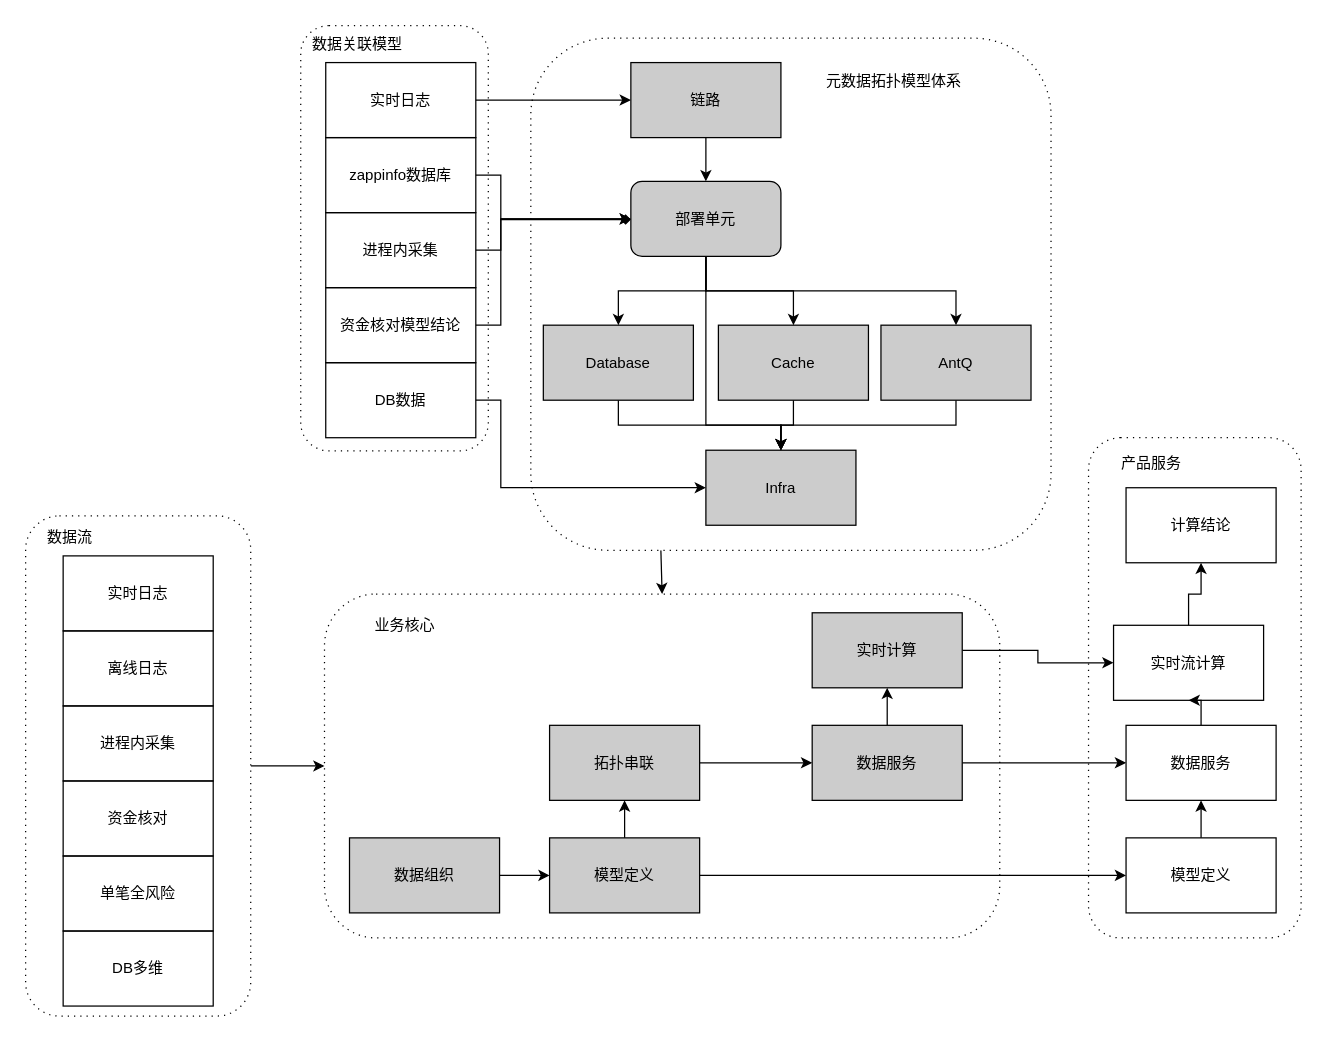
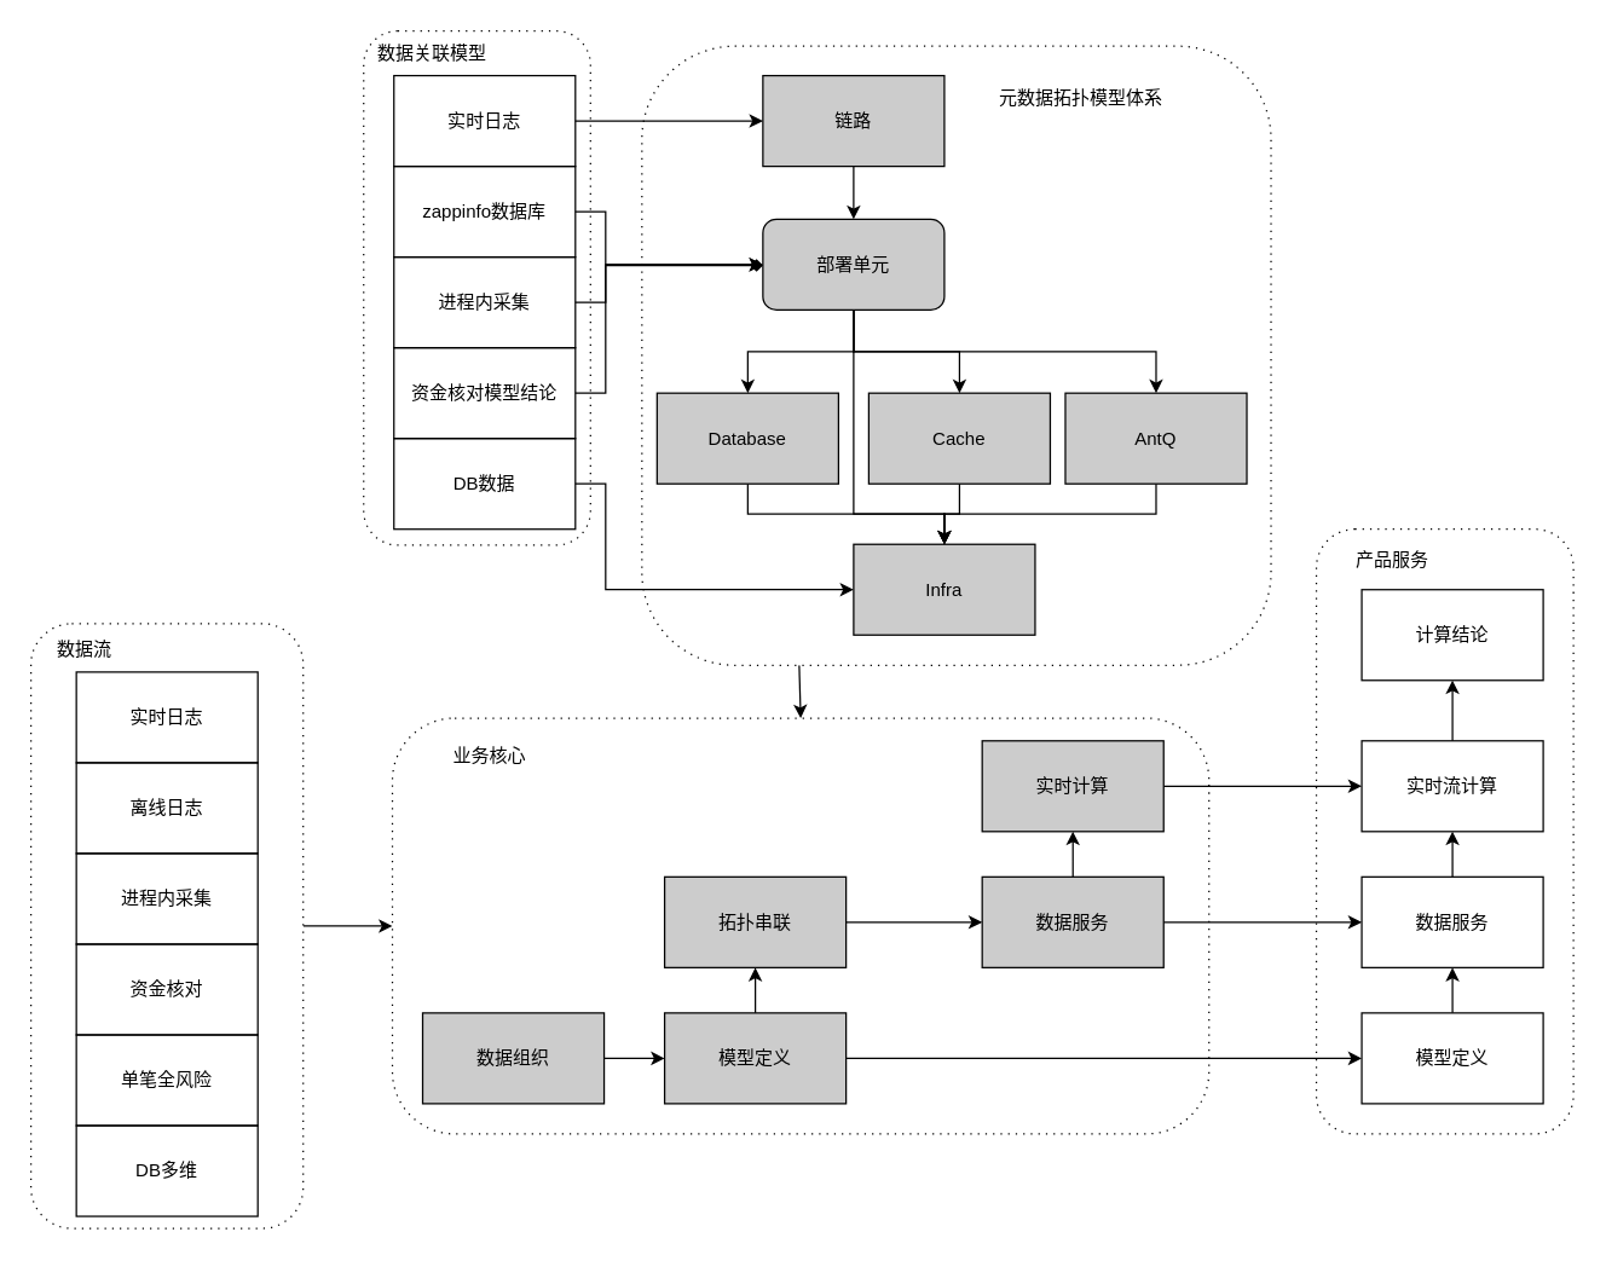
  <mxCell id="0" />
  <mxCell id="1" parent="0" />
  <mxCell id="2" value="" style="shape=ext;rounded=1;html=1;whiteSpace=wrap;dashed=1;dashPattern=1 4;" vertex="1" parent="1"><mxGeometry x="240" y="20" width="150" height="340" as="geometry" /></mxCell>
  <mxCell id="3" value="" style="shape=ext;rounded=1;html=1;whiteSpace=wrap;dashed=1;dashPattern=1 4;" parent="1" vertex="1"><mxGeometry x="870" y="349.5" width="170" height="400" as="geometry" /></mxCell>
  <mxCell id="4" value="" style="shape=ext;rounded=1;html=1;whiteSpace=wrap;dashed=1;dashPattern=1 4;" parent="1" vertex="1"><mxGeometry x="259" y="474.5" width="540" height="275" as="geometry" /></mxCell>
  <mxCell id="5" style="edgeStyle=orthogonalEdgeStyle;rounded=0;orthogonalLoop=1;jettySize=auto;html=1;exitX=1;exitY=0.5;exitDx=0;exitDy=0;entryX=0;entryY=0.5;entryDx=0;entryDy=0;" parent="1" source="6" target="4" edge="1"><mxGeometry relative="1" as="geometry" /></mxCell>
  <mxCell id="6" value="" style="shape=ext;rounded=1;html=1;whiteSpace=wrap;dashed=1;dashPattern=1 4;" parent="1" vertex="1"><mxGeometry x="20" y="412" width="180" height="400" as="geometry" /></mxCell>
  <mxCell id="7" style="rounded=0;orthogonalLoop=1;jettySize=auto;html=1;exitX=0.25;exitY=1;exitDx=0;exitDy=0;entryX=0.5;entryY=0;entryDx=0;entryDy=0;" parent="1" source="8" target="4" edge="1"><mxGeometry relative="1" as="geometry"><mxPoint x="574" y="449.5" as="targetPoint" /><mxPoint x="478" y="439" as="sourcePoint" /></mxGeometry></mxCell>
  <mxCell id="8" value="" style="shape=ext;rounded=1;html=1;whiteSpace=wrap;dashed=1;dashPattern=1 4;" parent="1" vertex="1"><mxGeometry x="424" y="30" width="416" height="409.5" as="geometry" /></mxCell>
  <mxCell id="9" style="edgeStyle=none;rounded=0;orthogonalLoop=1;jettySize=auto;html=1;exitX=0.5;exitY=0;exitDx=0;exitDy=0;entryX=0.5;entryY=1;entryDx=0;entryDy=0;fillColor=#CCCCCC;" parent="1" source="11" target="32" edge="1"><mxGeometry relative="1" as="geometry"><mxPoint x="499" y="649.5" as="sourcePoint" /></mxGeometry></mxCell>
  <mxCell id="10" value="" style="edgeStyle=orthogonalEdgeStyle;rounded=0;orthogonalLoop=1;jettySize=auto;html=1;" parent="1" source="11" target="45" edge="1"><mxGeometry relative="1" as="geometry" /></mxCell>
  <mxCell id="11" value="模型定义" style="rounded=0;whiteSpace=wrap;html=1;fillColor=#CCCCCC;" parent="1" vertex="1"><mxGeometry x="439" y="669.5" width="120" height="60" as="geometry" /></mxCell>
  <mxCell id="12" style="rounded=0;orthogonalLoop=1;jettySize=auto;html=1;exitX=0.5;exitY=1;exitDx=0;exitDy=0;fillColor=#CCCCCC;entryX=0.5;entryY=0;entryDx=0;entryDy=0;edgeStyle=orthogonalEdgeStyle;" parent="1" source="13" target="28" edge="1"><mxGeometry relative="1" as="geometry" /></mxCell>
  <mxCell id="13" value="链路" style="rounded=0;whiteSpace=wrap;html=1;fillColor=#CCCCCC;" parent="1" vertex="1"><mxGeometry x="504" y="49.5" width="120" height="60" as="geometry" /></mxCell>
  <mxCell id="14" value="离线日志" style="rounded=0;whiteSpace=wrap;html=1;fillColor=none;" parent="1" vertex="1"><mxGeometry x="50" y="504" width="120" height="60" as="geometry" /></mxCell>
  <mxCell id="15" value="资金核对" style="rounded=0;whiteSpace=wrap;html=1;fillColor=none;" parent="1" vertex="1"><mxGeometry x="50" y="624" width="120" height="60" as="geometry" /></mxCell>
  <mxCell id="16" value="单笔全风险" style="rounded=0;whiteSpace=wrap;html=1;fillColor=none;" parent="1" vertex="1"><mxGeometry x="50" y="684" width="120" height="60" as="geometry" /></mxCell>
  <mxCell id="17" style="rounded=0;orthogonalLoop=1;jettySize=auto;html=1;exitX=0.5;exitY=1;exitDx=0;exitDy=0;entryX=0.5;entryY=0;entryDx=0;entryDy=0;fillColor=#CCCCCC;edgeStyle=orthogonalEdgeStyle;" parent="1" source="18" target="23" edge="1"><mxGeometry relative="1" as="geometry" /></mxCell>
  <mxCell id="18" value="Database" style="rounded=0;whiteSpace=wrap;html=1;fillColor=#CCCCCC;" parent="1" vertex="1"><mxGeometry x="434" y="259.5" width="120" height="60" as="geometry" /></mxCell>
  <mxCell id="19" style="rounded=0;orthogonalLoop=1;jettySize=auto;html=1;exitX=0.5;exitY=1;exitDx=0;exitDy=0;entryX=0.5;entryY=0;entryDx=0;entryDy=0;fillColor=#CCCCCC;edgeStyle=orthogonalEdgeStyle;" parent="1" source="20" target="23" edge="1"><mxGeometry relative="1" as="geometry" /></mxCell>
  <mxCell id="20" value="Cache" style="rounded=0;whiteSpace=wrap;html=1;fillColor=#CCCCCC;" parent="1" vertex="1"><mxGeometry x="574" y="259.5" width="120" height="60" as="geometry" /></mxCell>
  <mxCell id="21" style="rounded=0;orthogonalLoop=1;jettySize=auto;html=1;exitX=0.5;exitY=1;exitDx=0;exitDy=0;entryX=0.5;entryY=0;entryDx=0;entryDy=0;fillColor=#CCCCCC;edgeStyle=orthogonalEdgeStyle;" parent="1" source="22" target="23" edge="1"><mxGeometry relative="1" as="geometry" /></mxCell>
  <mxCell id="22" value="AntQ" style="rounded=0;whiteSpace=wrap;html=1;fillColor=#CCCCCC;" parent="1" vertex="1"><mxGeometry x="704" y="259.5" width="120" height="60" as="geometry" /></mxCell>
  <mxCell id="23" value="Infra" style="rounded=0;whiteSpace=wrap;html=1;fillColor=#CCCCCC;" parent="1" vertex="1"><mxGeometry x="564" y="359.5" width="120" height="60" as="geometry" /></mxCell>
  <mxCell id="24" style="rounded=0;orthogonalLoop=1;jettySize=auto;html=1;exitX=0.5;exitY=1;exitDx=0;exitDy=0;entryX=0.5;entryY=0;entryDx=0;entryDy=0;edgeStyle=orthogonalEdgeStyle;" parent="1" source="28" target="18" edge="1"><mxGeometry relative="1" as="geometry" /></mxCell>
  <mxCell id="25" style="rounded=0;orthogonalLoop=1;jettySize=auto;html=1;exitX=0.5;exitY=1;exitDx=0;exitDy=0;entryX=0.5;entryY=0;entryDx=0;entryDy=0;edgeStyle=orthogonalEdgeStyle;" parent="1" source="28" target="23" edge="1"><mxGeometry relative="1" as="geometry"><Array as="points"><mxPoint x="564" y="339.5" /><mxPoint x="624" y="339.5" /></Array></mxGeometry></mxCell>
  <mxCell id="26" style="edgeStyle=orthogonalEdgeStyle;rounded=0;orthogonalLoop=1;jettySize=auto;html=1;exitX=0.5;exitY=1;exitDx=0;exitDy=0;entryX=0.5;entryY=0;entryDx=0;entryDy=0;fillColor=#E6E6E6;" parent="1" source="28" target="22" edge="1"><mxGeometry relative="1" as="geometry" /></mxCell>
  <mxCell id="27" style="edgeStyle=orthogonalEdgeStyle;rounded=0;orthogonalLoop=1;jettySize=auto;html=1;exitX=0.5;exitY=1;exitDx=0;exitDy=0;entryX=0.5;entryY=0;entryDx=0;entryDy=0;fillColor=#E6E6E6;" parent="1" source="28" target="20" edge="1"><mxGeometry relative="1" as="geometry" /></mxCell>
  <mxCell id="28" value="部署单元" style="rounded=1;whiteSpace=wrap;html=1;fillColor=#CCCCCC;" parent="1" vertex="1"><mxGeometry x="504" y="144.5" width="120" height="60" as="geometry" /></mxCell>
  <mxCell id="29" style="edgeStyle=none;rounded=0;orthogonalLoop=1;jettySize=auto;html=1;exitX=1;exitY=0.5;exitDx=0;exitDy=0;fillColor=#CCCCCC;" parent="1" source="30" target="11" edge="1"><mxGeometry relative="1" as="geometry" /></mxCell>
  <mxCell id="30" value="数据组织" style="rounded=0;whiteSpace=wrap;html=1;fillColor=#CCCCCC;" parent="1" vertex="1"><mxGeometry x="279" y="669.5" width="120" height="60" as="geometry" /></mxCell>
  <mxCell id="31" style="edgeStyle=none;rounded=0;orthogonalLoop=1;jettySize=auto;html=1;exitX=1;exitY=0.5;exitDx=0;exitDy=0;entryX=0;entryY=0.5;entryDx=0;entryDy=0;fillColor=#CCCCCC;" parent="1" source="32" target="35" edge="1"><mxGeometry relative="1" as="geometry" /></mxCell>
  <mxCell id="32" value="拓扑串联" style="rounded=0;whiteSpace=wrap;html=1;fillColor=#CCCCCC;" parent="1" vertex="1"><mxGeometry x="439" y="579.5" width="120" height="60" as="geometry" /></mxCell>
  <mxCell id="33" value="" style="edgeStyle=orthogonalEdgeStyle;rounded=0;orthogonalLoop=1;jettySize=auto;html=1;" parent="1" source="35" target="40" edge="1"><mxGeometry relative="1" as="geometry" /></mxCell>
  <mxCell id="34" value="" style="edgeStyle=orthogonalEdgeStyle;rounded=0;orthogonalLoop=1;jettySize=auto;html=1;" parent="1" source="35" target="43" edge="1"><mxGeometry relative="1" as="geometry" /></mxCell>
  <mxCell id="35" value="数据服务" style="rounded=0;whiteSpace=wrap;html=1;fillColor=#CCCCCC;" parent="1" vertex="1"><mxGeometry x="649" y="579.5" width="120" height="60" as="geometry" /></mxCell>
  <mxCell id="36" value="元数据拓扑模型体系" style="text;html=1;align=center;verticalAlign=middle;resizable=0;points=[];autosize=1;" parent="1" vertex="1"><mxGeometry x="654" y="55" width="120" height="20" as="geometry" /></mxCell>
  <mxCell id="37" value="进程内采集" style="rounded=1;whiteSpace=wrap;html=1;fillColor=none;arcSize=0;" parent="1" vertex="1"><mxGeometry x="50" y="564" width="120" height="60" as="geometry" /></mxCell>
  <mxCell id="38" value="DB多维" style="rounded=1;whiteSpace=wrap;html=1;fillColor=none;arcSize=0;" parent="1" vertex="1"><mxGeometry x="50" y="744" width="120" height="60" as="geometry" /></mxCell>
  <mxCell id="39" value="" style="edgeStyle=orthogonalEdgeStyle;rounded=0;orthogonalLoop=1;jettySize=auto;html=1;" parent="1" source="40" target="47" edge="1"><mxGeometry relative="1" as="geometry" /></mxCell>
  <mxCell id="40" value="实时计算" style="rounded=0;whiteSpace=wrap;html=1;fillColor=#CCCCCC;" parent="1" vertex="1"><mxGeometry x="649" y="489.5" width="120" height="60" as="geometry" /></mxCell>
  <mxCell id="41" value="实时日志" style="rounded=0;whiteSpace=wrap;html=1;fillColor=none;" parent="1" vertex="1"><mxGeometry x="50" y="444" width="120" height="60" as="geometry" /></mxCell>
  <mxCell id="42" value="" style="edgeStyle=orthogonalEdgeStyle;rounded=0;orthogonalLoop=1;jettySize=auto;html=1;" parent="1" source="43" target="47" edge="1"><mxGeometry relative="1" as="geometry" /></mxCell>
  <mxCell id="43" value="数据服务" style="rounded=0;whiteSpace=wrap;html=1;fillColor=none;" parent="1" vertex="1"><mxGeometry x="900" y="579.5" width="120" height="60" as="geometry" /></mxCell>
  <mxCell id="44" style="edgeStyle=orthogonalEdgeStyle;rounded=0;orthogonalLoop=1;jettySize=auto;html=1;exitX=0.5;exitY=0;exitDx=0;exitDy=0;entryX=0.5;entryY=1;entryDx=0;entryDy=0;" parent="1" source="45" target="43" edge="1"><mxGeometry relative="1" as="geometry" /></mxCell>
  <mxCell id="45" value="模型定义" style="rounded=0;whiteSpace=wrap;html=1;fillColor=none;" parent="1" vertex="1"><mxGeometry x="900" y="669.5" width="120" height="60" as="geometry" /></mxCell>
  <mxCell id="46" value="" style="edgeStyle=orthogonalEdgeStyle;rounded=0;orthogonalLoop=1;jettySize=auto;html=1;" parent="1" source="47" target="48" edge="1"><mxGeometry relative="1" as="geometry" /></mxCell>
- <mxCell id="47" value="实时流计算" style="rounded=0;whiteSpace=wrap;html=1;fillColor=none;" parent="1" vertex="1"><mxGeometry x="890" y="499.5" width="120" height="60" as="geometry" /></mxCell>
+ <mxCell id="47" value="实时流计算" style="rounded=0;whiteSpace=wrap;html=1;fillColor=none;" parent="1" vertex="1"><mxGeometry x="900" y="489.5" width="120" height="60" as="geometry" /></mxCell>
  <mxCell id="48" value="计算结论" style="rounded=0;whiteSpace=wrap;html=1;fillColor=none;" parent="1" vertex="1"><mxGeometry x="900" y="389.5" width="120" height="60" as="geometry" /></mxCell>
  <mxCell id="49" value="产品服务" style="text;html=1;align=center;verticalAlign=middle;resizable=0;points=[];autosize=1;" parent="1" vertex="1"><mxGeometry x="890" y="359.5" width="60" height="20" as="geometry" /></mxCell>
  <mxCell id="50" value="业务核心" style="text;html=1;align=center;verticalAlign=middle;resizable=0;points=[];autosize=1;" parent="1" vertex="1"><mxGeometry x="293" y="489.5" width="60" height="20" as="geometry" /></mxCell>
  <mxCell id="51" value="数据流" style="text;html=1;align=center;verticalAlign=middle;resizable=0;points=[];autosize=1;" parent="1" vertex="1"><mxGeometry x="30" y="419" width="50" height="20" as="geometry" /></mxCell>
  <mxCell id="52" style="edgeStyle=orthogonalEdgeStyle;rounded=0;orthogonalLoop=1;jettySize=auto;html=1;exitX=1;exitY=0.5;exitDx=0;exitDy=0;entryX=0;entryY=0.5;entryDx=0;entryDy=0;" edge="1" parent="1" source="53" target="28"><mxGeometry relative="1" as="geometry"><Array as="points"><mxPoint x="400" y="139" /><mxPoint x="400" y="175" /></Array></mxGeometry></mxCell>
  <mxCell id="53" value="zappinfo数据库" style="rounded=0;whiteSpace=wrap;html=1;fillColor=none;" vertex="1" parent="1"><mxGeometry x="260" y="109.5" width="120" height="60" as="geometry" /></mxCell>
  <mxCell id="54" style="edgeStyle=orthogonalEdgeStyle;rounded=0;orthogonalLoop=1;jettySize=auto;html=1;exitX=1;exitY=0.5;exitDx=0;exitDy=0;endArrow=diamond;" edge="1" parent="1" source="55" target="28"><mxGeometry relative="1" as="geometry"><Array as="points"><mxPoint x="400" y="259" /><mxPoint x="400" y="175" /></Array></mxGeometry></mxCell>
  <mxCell id="55" value="资金核对模型结论" style="rounded=0;whiteSpace=wrap;html=1;fillColor=none;" vertex="1" parent="1"><mxGeometry x="260" y="229.5" width="120" height="60" as="geometry" /></mxCell>
  <mxCell id="56" style="edgeStyle=orthogonalEdgeStyle;rounded=0;orthogonalLoop=1;jettySize=auto;html=1;exitX=1;exitY=0.5;exitDx=0;exitDy=0;entryX=0;entryY=0.5;entryDx=0;entryDy=0;" edge="1" parent="1" source="57" target="28"><mxGeometry relative="1" as="geometry"><Array as="points"><mxPoint x="400" y="199" /><mxPoint x="400" y="175" /></Array></mxGeometry></mxCell>
  <mxCell id="57" value="进程内采集" style="rounded=1;whiteSpace=wrap;html=1;fillColor=none;arcSize=0;" vertex="1" parent="1"><mxGeometry x="260" y="169.5" width="120" height="60" as="geometry" /></mxCell>
  <mxCell id="58" style="edgeStyle=orthogonalEdgeStyle;rounded=0;orthogonalLoop=1;jettySize=auto;html=1;exitX=1;exitY=0.5;exitDx=0;exitDy=0;entryX=0;entryY=0.5;entryDx=0;entryDy=0;" edge="1" parent="1" source="59" target="23"><mxGeometry relative="1" as="geometry"><Array as="points"><mxPoint x="400" y="320" /><mxPoint x="400" y="390" /></Array></mxGeometry></mxCell>
  <mxCell id="59" value="DB数据" style="rounded=1;whiteSpace=wrap;html=1;fillColor=none;arcSize=0;" vertex="1" parent="1"><mxGeometry x="260" y="289.5" width="120" height="60" as="geometry" /></mxCell>
  <mxCell id="60" style="edgeStyle=orthogonalEdgeStyle;rounded=0;orthogonalLoop=1;jettySize=auto;html=1;exitX=1;exitY=0.5;exitDx=0;exitDy=0;entryX=0;entryY=0.5;entryDx=0;entryDy=0;" edge="1" parent="1" source="61" target="13"><mxGeometry relative="1" as="geometry" /></mxCell>
  <mxCell id="61" value="实时日志" style="rounded=0;whiteSpace=wrap;html=1;fillColor=none;" vertex="1" parent="1"><mxGeometry x="260" y="49.5" width="120" height="60" as="geometry" /></mxCell>
  <mxCell id="62" value="数据关联模型" style="text;html=1;align=center;verticalAlign=middle;resizable=0;points=[];autosize=1;" vertex="1" parent="1"><mxGeometry x="240" y="24.5" width="90" height="20" as="geometry" /></mxCell>
